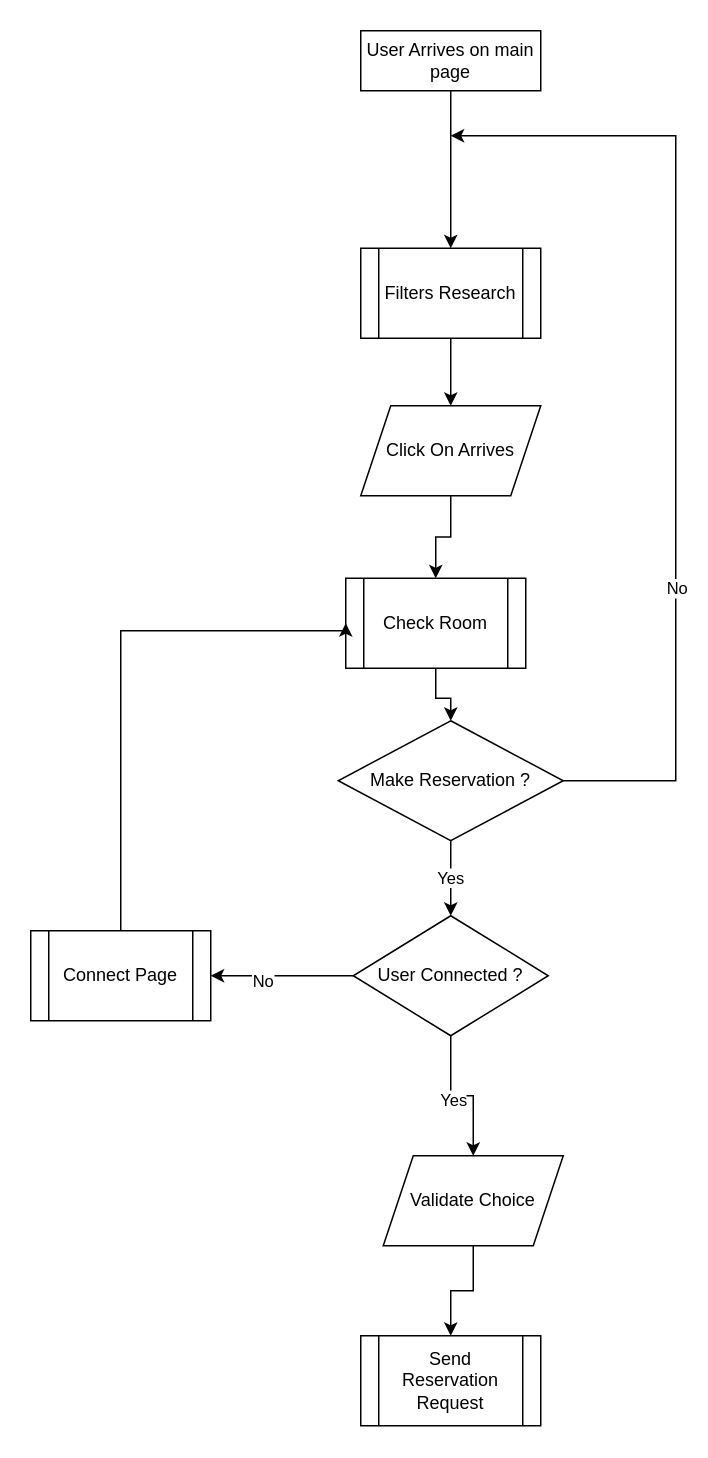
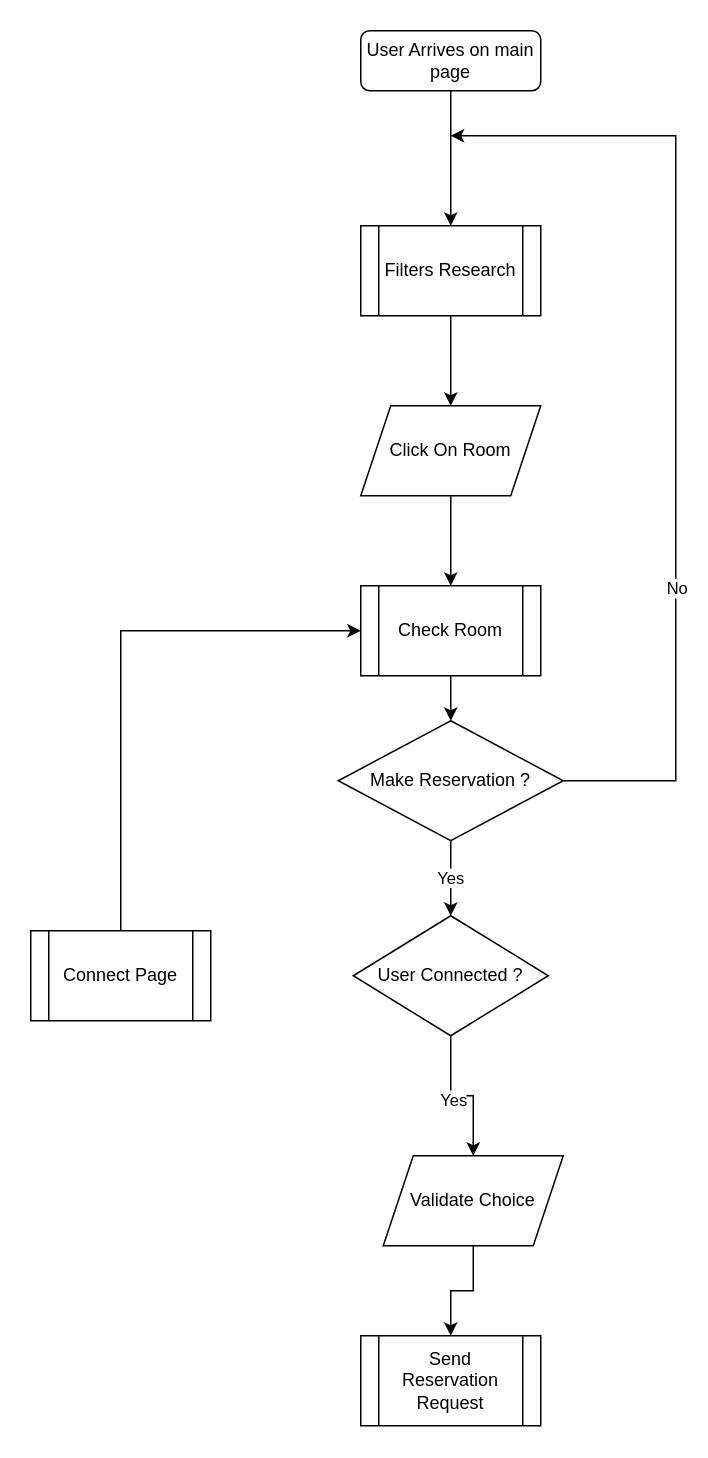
  <mxCell id="0" />
  <mxCell id="1" parent="0" />
  <mxCell id="2" style="edgeStyle=orthogonalEdgeStyle;rounded=0;orthogonalLoop=1;jettySize=auto;html=1;" edge="1" parent="1" source="3" target="5"><mxGeometry relative="1" as="geometry" /></mxCell>
- <mxCell id="3" value="User Arrives on main page" style="whiteSpace=wrap;html=1;fontSize=12;glass=0;strokeWidth=1;shadow=0;rounded=0;" parent="1" vertex="1"><mxGeometry x="240" y="20" width="120" height="40" as="geometry" /></mxCell>
+ <mxCell id="3" value="User Arrives on main page" style="rounded=1;whiteSpace=wrap;html=1;fontSize=12;glass=0;strokeWidth=1;shadow=0;" parent="1" vertex="1"><mxGeometry x="240" y="20" width="120" height="40" as="geometry" /></mxCell>
  <mxCell id="4" style="edgeStyle=orthogonalEdgeStyle;rounded=0;orthogonalLoop=1;jettySize=auto;html=1;" edge="1" parent="1" source="5" target="7"><mxGeometry relative="1" as="geometry" /></mxCell>
- <mxCell id="5" value="Filters Research" style="shape=process;whiteSpace=wrap;html=1;backgroundOutline=1;" vertex="1" parent="1"><mxGeometry x="240" y="165" width="120" height="60" as="geometry" /></mxCell>
+ <mxCell id="5" value="Filters Research" style="shape=process;whiteSpace=wrap;html=1;backgroundOutline=1;" vertex="1" parent="1"><mxGeometry x="240" y="150" width="120" height="60" as="geometry" /></mxCell>
  <mxCell id="6" style="edgeStyle=orthogonalEdgeStyle;rounded=0;orthogonalLoop=1;jettySize=auto;html=1;" edge="1" parent="1" source="7" target="9"><mxGeometry relative="1" as="geometry" /></mxCell>
- <mxCell id="7" value="Click On Arrives" style="shape=parallelogram;perimeter=parallelogramPerimeter;whiteSpace=wrap;html=1;fixedSize=1;" vertex="1" parent="1"><mxGeometry x="240" y="270" width="120" height="60" as="geometry" /></mxCell>
+ <mxCell id="7" value="Click On Room" style="shape=parallelogram;perimeter=parallelogramPerimeter;whiteSpace=wrap;html=1;fixedSize=1;" vertex="1" parent="1"><mxGeometry x="240" y="270" width="120" height="60" as="geometry" /></mxCell>
  <mxCell id="8" style="edgeStyle=orthogonalEdgeStyle;rounded=0;orthogonalLoop=1;jettySize=auto;html=1;" edge="1" parent="1" source="9" target="14"><mxGeometry relative="1" as="geometry" /></mxCell>
- <mxCell id="9" value="Check Room" style="shape=process;whiteSpace=wrap;html=1;backgroundOutline=1;" vertex="1" parent="1"><mxGeometry x="230" y="385" width="120" height="60" as="geometry" /></mxCell>
+ <mxCell id="9" value="Check Room" style="shape=process;whiteSpace=wrap;html=1;backgroundOutline=1;" vertex="1" parent="1"><mxGeometry x="240" y="390" width="120" height="60" as="geometry" /></mxCell>
  <mxCell id="10" style="edgeStyle=orthogonalEdgeStyle;rounded=0;orthogonalLoop=1;jettySize=auto;html=1;exitX=1;exitY=0.5;exitDx=0;exitDy=0;" edge="1" parent="1" source="14"><mxGeometry relative="1" as="geometry"><mxPoint x="300" y="90" as="targetPoint" /><Array as="points"><mxPoint x="450" y="520" /><mxPoint x="450" y="90" /></Array></mxGeometry></mxCell>
  <mxCell id="11" value="No" style="edgeLabel;html=1;align=center;verticalAlign=middle;resizable=0;points=[];" vertex="1" connectable="0" parent="10"><mxGeometry x="-0.377" relative="1" as="geometry"><mxPoint as="offset" /></mxGeometry></mxCell>
  <mxCell id="12" style="edgeStyle=orthogonalEdgeStyle;rounded=0;orthogonalLoop=1;jettySize=auto;html=1;" edge="1" parent="1" source="14" target="19"><mxGeometry relative="1" as="geometry" /></mxCell>
  <mxCell id="13" value="Yes" style="edgeLabel;html=1;align=center;verticalAlign=middle;resizable=0;points=[];" vertex="1" connectable="0" parent="12"><mxGeometry x="-0.054" y="-1" relative="1" as="geometry"><mxPoint as="offset" /></mxGeometry></mxCell>
  <mxCell id="14" value="Make Reservation ?" style="rhombus;whiteSpace=wrap;html=1;" vertex="1" parent="1"><mxGeometry x="225" y="480" width="150" height="80" as="geometry" /></mxCell>
- <mxCell id="15" style="edgeStyle=orthogonalEdgeStyle;rounded=0;orthogonalLoop=1;jettySize=auto;html=1;" edge="1" parent="1" source="19" target="21"><mxGeometry relative="1" as="geometry" /></mxCell>
- <mxCell id="16" value="No" style="edgeLabel;html=1;align=center;verticalAlign=middle;resizable=0;points=[];" vertex="1" connectable="0" parent="15"><mxGeometry x="0.274" y="3" relative="1" as="geometry"><mxPoint as="offset" /></mxGeometry></mxCell>
  <mxCell id="17" style="edgeStyle=orthogonalEdgeStyle;rounded=0;orthogonalLoop=1;jettySize=auto;html=1;entryX=0.5;entryY=0;entryDx=0;entryDy=0;" edge="1" parent="1" source="19" target="23"><mxGeometry relative="1" as="geometry"><mxPoint x="300" y="760" as="targetPoint" /></mxGeometry></mxCell>
  <mxCell id="18" value="Yes" style="edgeLabel;html=1;align=center;verticalAlign=middle;resizable=0;points=[];" vertex="1" connectable="0" parent="17"><mxGeometry x="-0.133" y="-2" relative="1" as="geometry"><mxPoint as="offset" /></mxGeometry></mxCell>
  <mxCell id="19" value="User Connected ?" style="rhombus;whiteSpace=wrap;html=1;" vertex="1" parent="1"><mxGeometry x="235" y="610" width="130" height="80" as="geometry" /></mxCell>
  <mxCell id="20" style="edgeStyle=orthogonalEdgeStyle;rounded=0;orthogonalLoop=1;jettySize=auto;html=1;exitX=0.5;exitY=0;exitDx=0;exitDy=0;entryX=0;entryY=0.5;entryDx=0;entryDy=0;" edge="1" parent="1" source="21" target="9"><mxGeometry relative="1" as="geometry"><mxPoint x="300" y="340" as="targetPoint" /><Array as="points"><mxPoint x="80" y="420" /></Array></mxGeometry></mxCell>
  <mxCell id="21" value="Connect Page" style="shape=process;whiteSpace=wrap;html=1;backgroundOutline=1;" vertex="1" parent="1"><mxGeometry x="20" y="620" width="120" height="60" as="geometry" /></mxCell>
  <mxCell id="22" style="edgeStyle=orthogonalEdgeStyle;rounded=0;orthogonalLoop=1;jettySize=auto;html=1;" edge="1" parent="1" source="23" target="24"><mxGeometry relative="1" as="geometry" /></mxCell>
  <mxCell id="23" value="Validate Choice" style="shape=parallelogram;perimeter=parallelogramPerimeter;whiteSpace=wrap;html=1;fixedSize=1;" vertex="1" parent="1"><mxGeometry x="255" y="770" width="120" height="60" as="geometry" /></mxCell>
  <mxCell id="24" value="Send Reservation Request" style="shape=process;whiteSpace=wrap;html=1;backgroundOutline=1;" vertex="1" parent="1"><mxGeometry x="240" y="890" width="120" height="60" as="geometry" /></mxCell>
